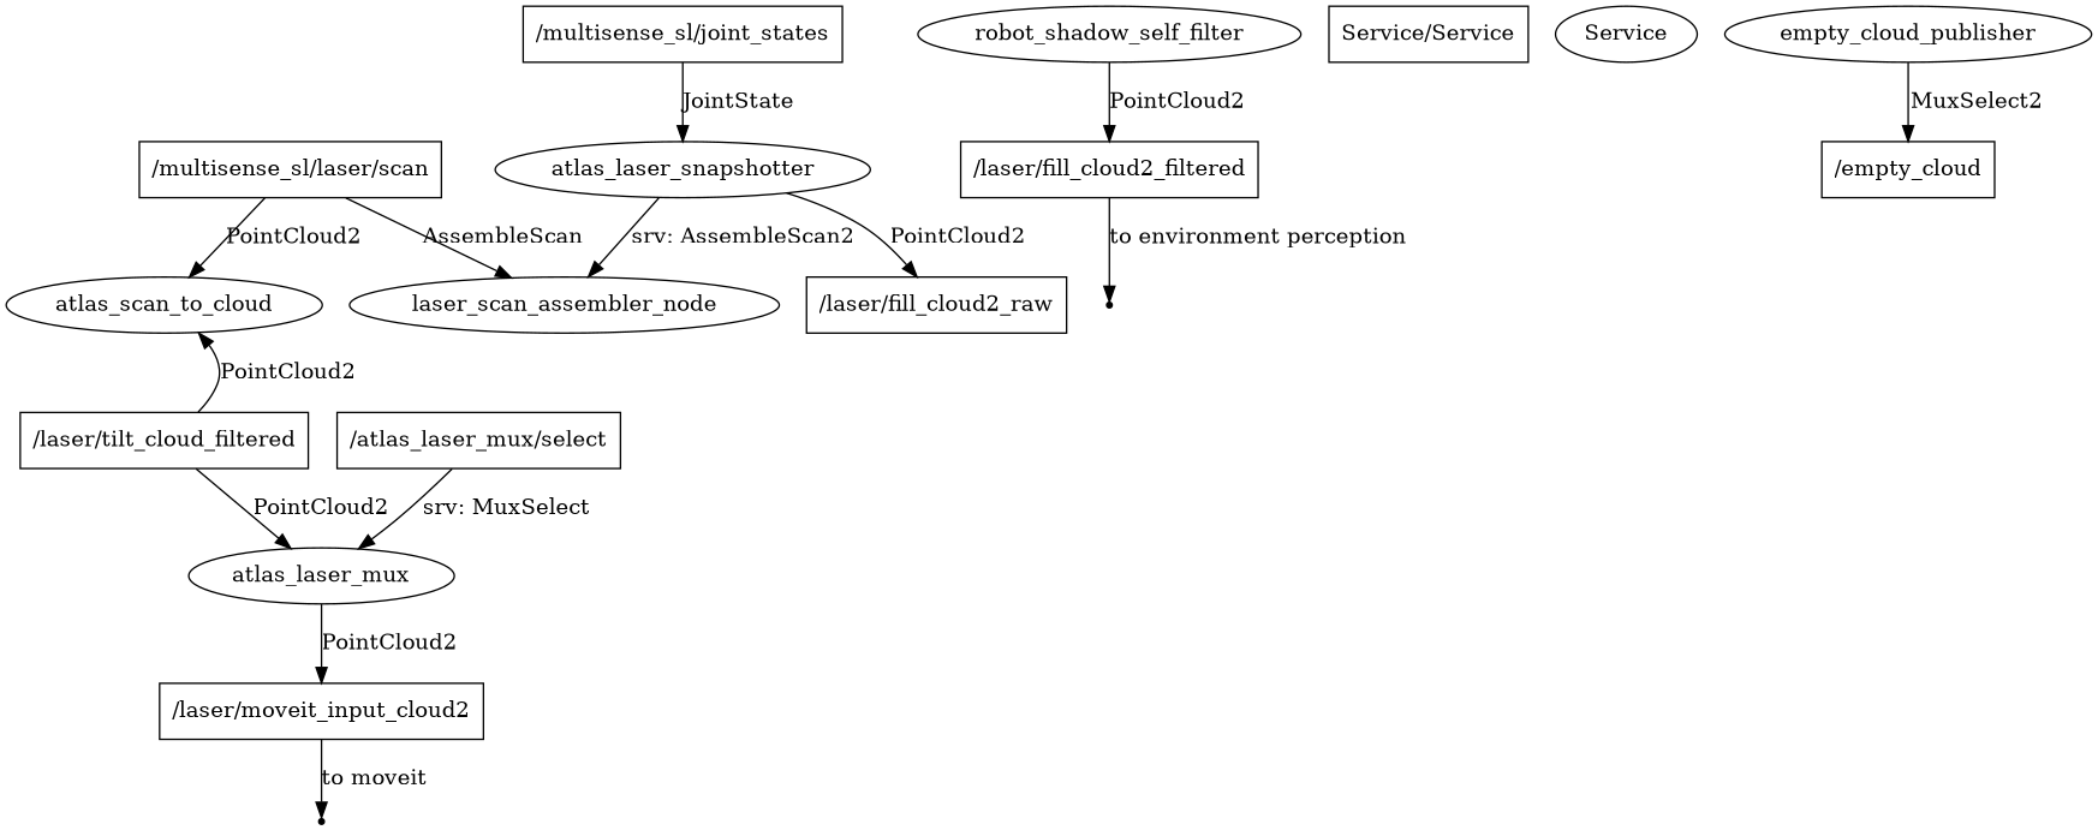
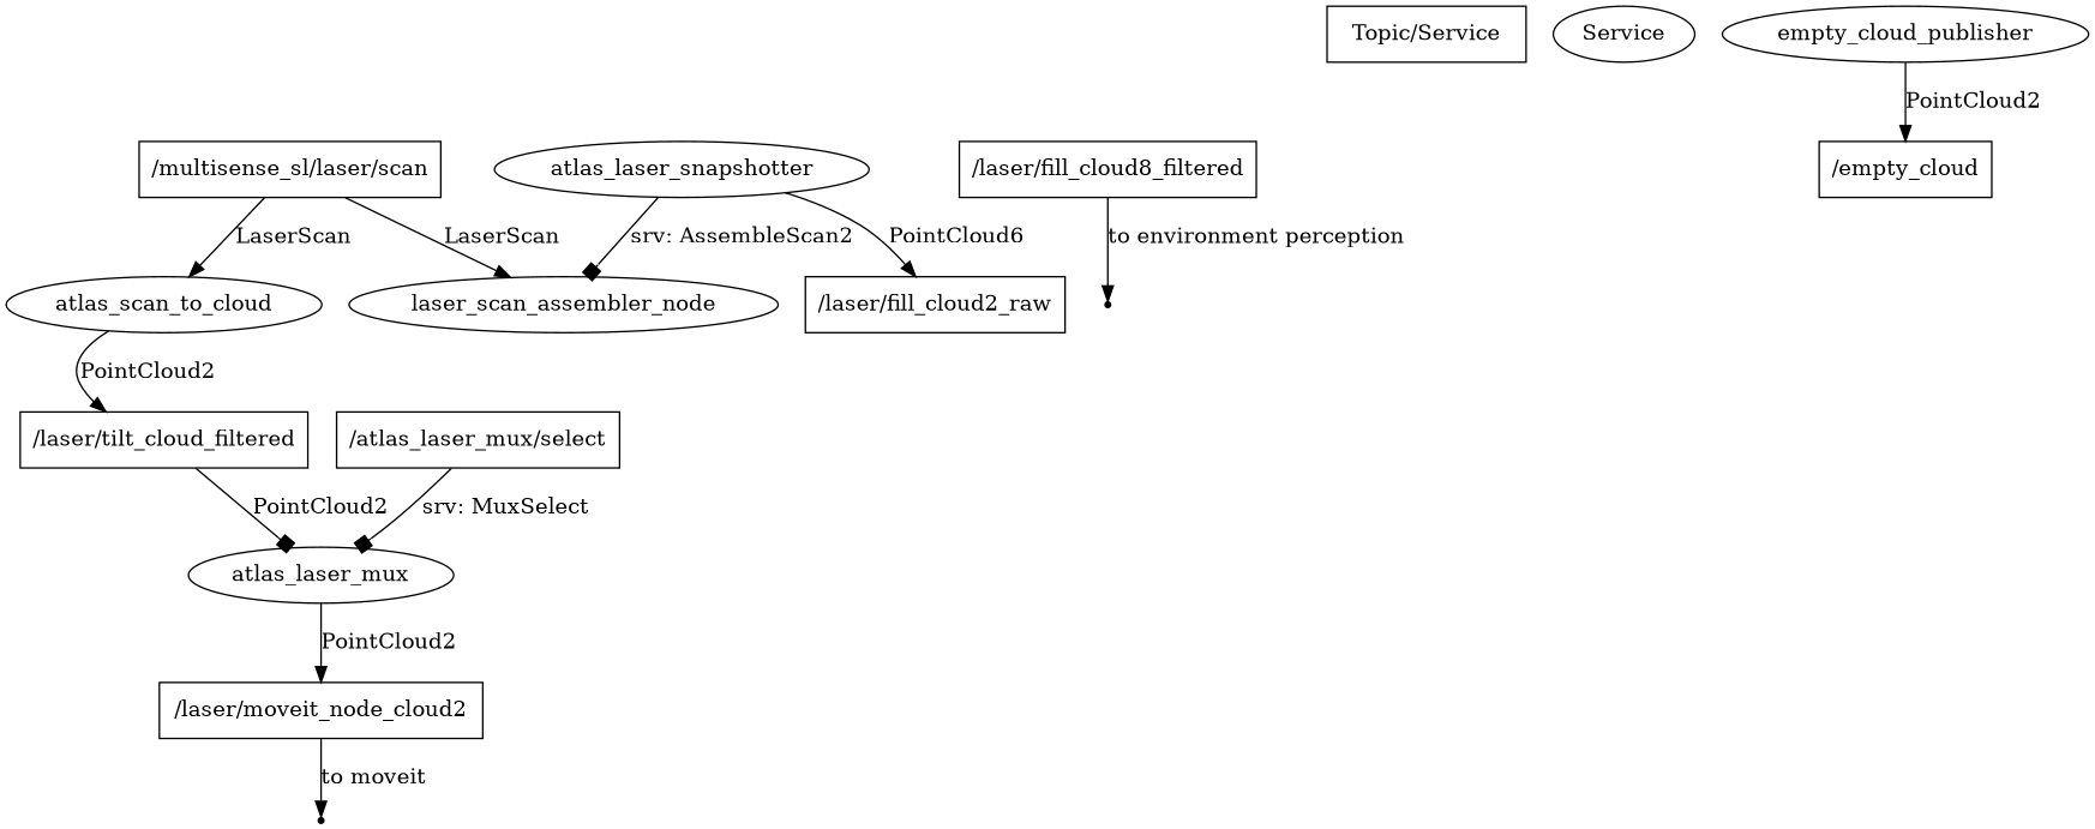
  digraph {
    node [shape=box]
    laser_scan_assembler_node [shape=ellipse]
    "/multisense_sl/laser/scan"
    atlas_scan_to_cloud [shape=ellipse]
    "/laser/tilt_cloud_filtered"
    atlas_laser_snapshotter [shape=ellipse]
-   "/multisense_sl/joint_states"
    "/laser/fill_cloud2_raw"
-   robot_shadow_self_filter [shape=ellipse]
-   "/laser/fill_cloud2_filtered"
+   "/laser/fill_cloud2_filtered" [label="/laser/fill_cloud8_filtered"]
    "" [shape=point]
    atlas_laser_mux [shape=ellipse]
-   "/laser/moveit_input_cloud2"
+   "/laser/moveit_input_cloud2" [label="/laser/moveit_node_cloud2"]
    " " [shape=point]
    "/atlas_laser_mux/select"
-   "Topic/Service" [label="Service/Service"]
+   "Topic/Service"
    n16 [label=Service shape=ellipse]
    empty_cloud_publisher [shape=ellipse]
    "/empty_cloud"
-   "/multisense_sl/laser/scan" -> laser_scan_assembler_node [label=AssembleScan]
-   "/multisense_sl/laser/scan" -> atlas_scan_to_cloud [label=PointCloud2]
-   "/laser/tilt_cloud_filtered" -> atlas_scan_to_cloud [label=PointCloud2]
-   "/laser/tilt_cloud_filtered" -> atlas_laser_mux [label=PointCloud2]
-   atlas_laser_snapshotter -> laser_scan_assembler_node [arrowhead=normal label="srv: AssembleScan2"]
-   atlas_laser_snapshotter -> "/laser/fill_cloud2_raw" [label=PointCloud2]
-   "/multisense_sl/joint_states" -> atlas_laser_snapshotter [label=JointState]
-   robot_shadow_self_filter -> "/laser/fill_cloud2_filtered" [label=PointCloud2]
+   "/multisense_sl/laser/scan" -> laser_scan_assembler_node [label=LaserScan]
+   "/multisense_sl/laser/scan" -> atlas_scan_to_cloud [label=LaserScan]
+   atlas_scan_to_cloud -> "/laser/tilt_cloud_filtered" [label=PointCloud2]
+   "/laser/tilt_cloud_filtered" -> atlas_laser_mux [label=PointCloud2 arrowhead=box]
+   atlas_laser_snapshotter -> laser_scan_assembler_node [arrowhead=box label="srv: AssembleScan2"]
+   atlas_laser_snapshotter -> "/laser/fill_cloud2_raw" [label=PointCloud6]
    "/laser/fill_cloud2_filtered" -> "" [label="to environment perception"]
    atlas_laser_mux -> "/laser/moveit_input_cloud2" [label=PointCloud2]
    "/laser/moveit_input_cloud2" -> " " [label="to moveit"]
-   "/atlas_laser_mux/select" -> atlas_laser_mux [arrowhead=normal label="srv: MuxSelect"]
-   empty_cloud_publisher -> "/empty_cloud" [label=MuxSelect2]
+   "/atlas_laser_mux/select" -> atlas_laser_mux [arrowhead=box label="srv: MuxSelect"]
+   empty_cloud_publisher -> "/empty_cloud" [label=PointCloud2]
  }
